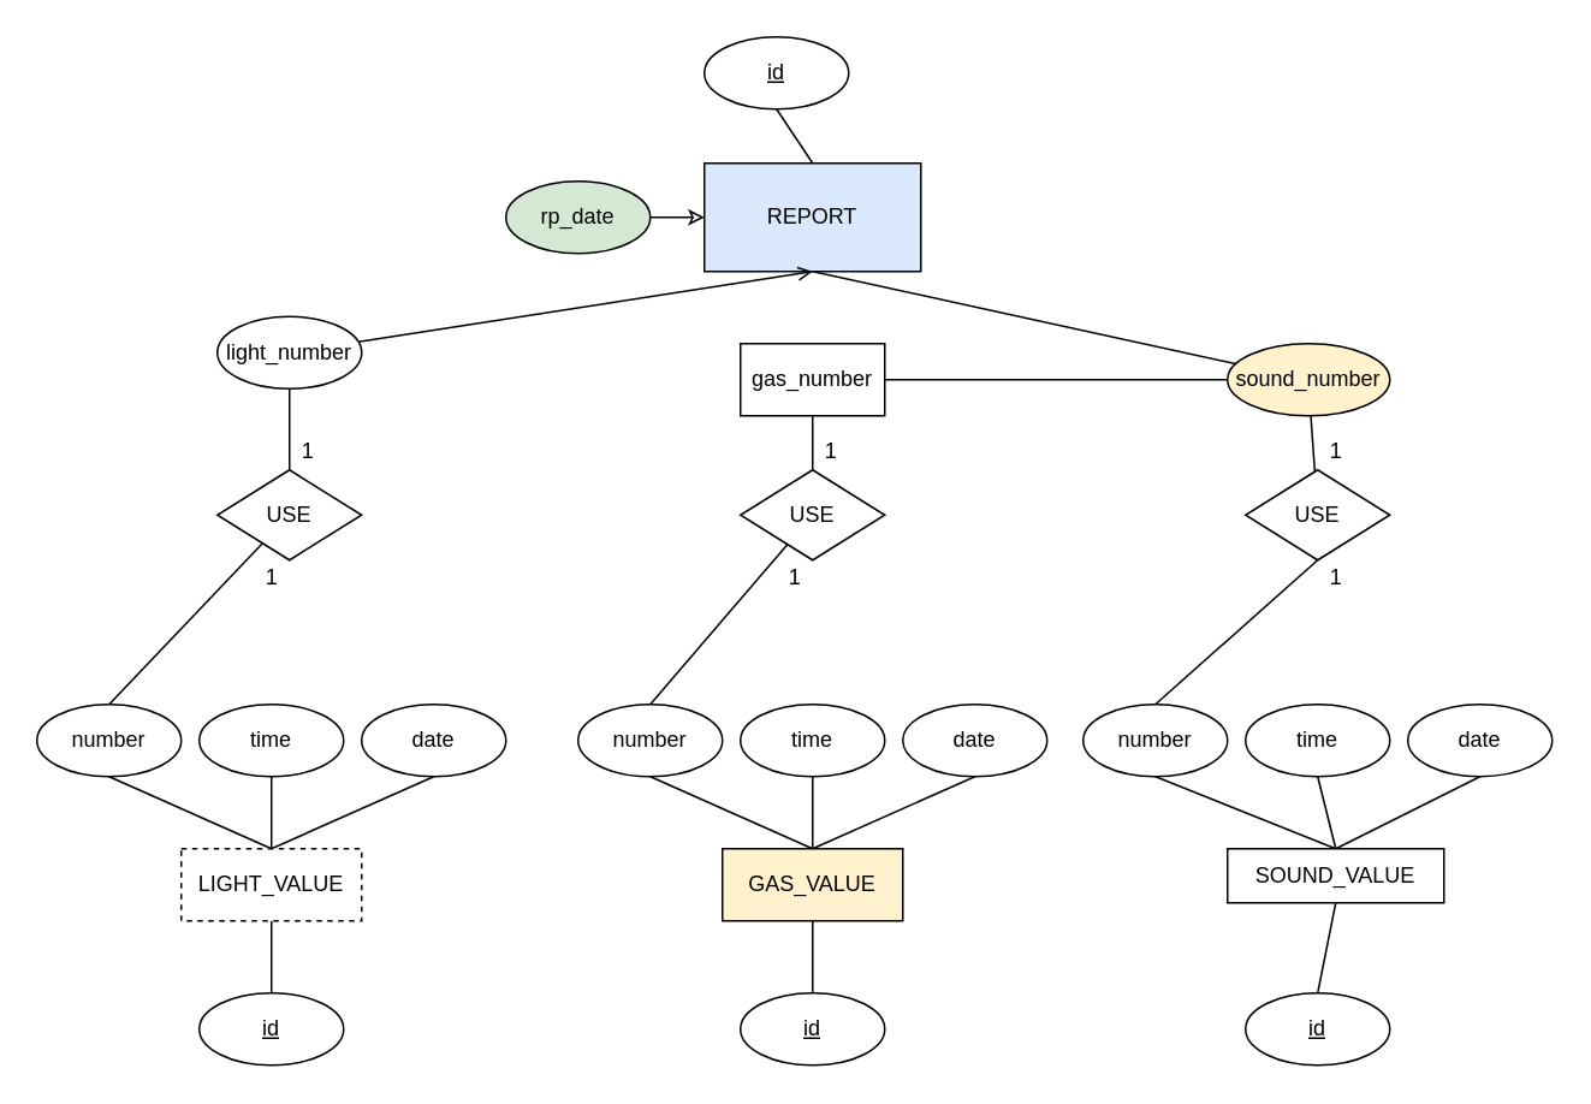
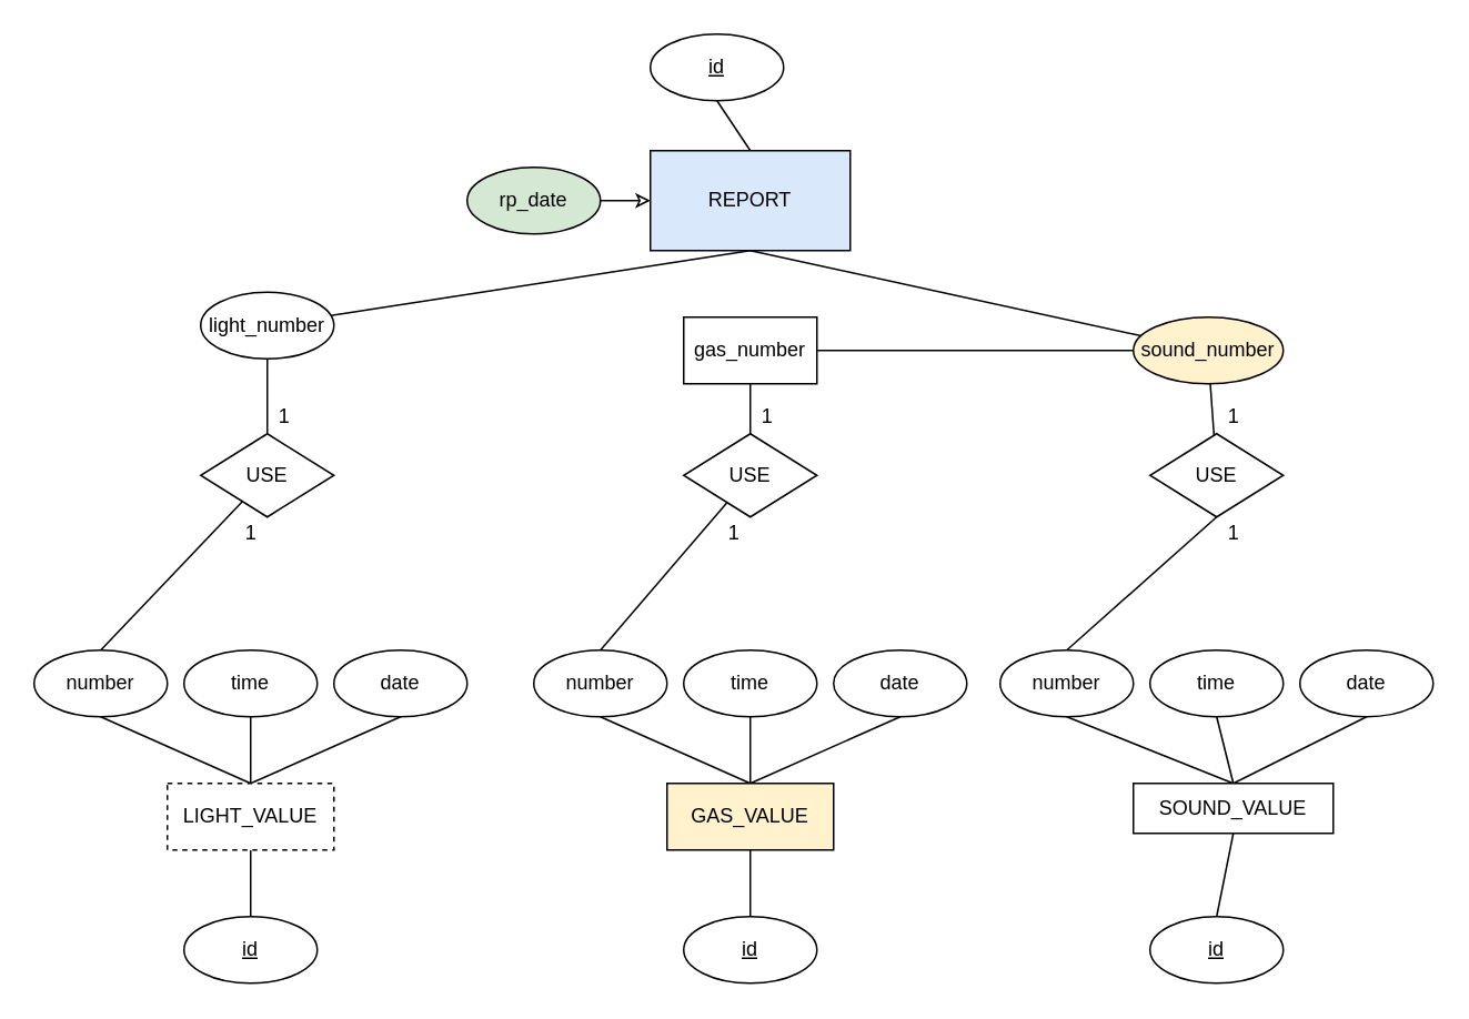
  <mxCell id="0" />
  <mxCell id="1" parent="0" />
  <mxCell id="2" value="time" style="ellipse;whiteSpace=wrap;html=1;align=center;" parent="1" vertex="1"><mxGeometry x="110" y="390" width="80" height="40" as="geometry" /></mxCell>
  <mxCell id="3" style="edgeStyle=none;rounded=0;orthogonalLoop=1;jettySize=auto;html=1;exitX=0.5;exitY=1;exitDx=0;exitDy=0;entryX=0.5;entryY=0;entryDx=0;entryDy=0;endArrow=none;endFill=0;" parent="1" source="4" target="8" edge="1"><mxGeometry relative="1" as="geometry" /></mxCell>
  <mxCell id="4" value="number" style="ellipse;whiteSpace=wrap;html=1;align=center;" parent="1" vertex="1"><mxGeometry x="20" y="390" width="80" height="40" as="geometry" /></mxCell>
  <mxCell id="5" style="rounded=0;orthogonalLoop=1;jettySize=auto;html=1;exitX=0.5;exitY=0;exitDx=0;exitDy=0;entryX=0.5;entryY=1;entryDx=0;entryDy=0;endArrow=none;endFill=0;" parent="1" source="8" target="2" edge="1"><mxGeometry relative="1" as="geometry" /></mxCell>
  <mxCell id="6" style="rounded=0;orthogonalLoop=1;jettySize=auto;html=1;exitX=0.5;exitY=0;exitDx=0;exitDy=0;entryX=0.5;entryY=1;entryDx=0;entryDy=0;endArrow=none;endFill=0;" edge="1" parent="1" source="8" target="9"><mxGeometry relative="1" as="geometry" /></mxCell>
  <mxCell id="7" style="edgeStyle=none;rounded=0;orthogonalLoop=1;jettySize=auto;html=1;exitX=0.5;exitY=1;exitDx=0;exitDy=0;entryX=0.5;entryY=0;entryDx=0;entryDy=0;endArrow=none;endFill=0;" edge="1" parent="1" source="8" target="40"><mxGeometry relative="1" as="geometry" /></mxCell>
  <mxCell id="8" value="LIGHT_VALUE" style="whiteSpace=wrap;html=1;align=center;dashed=1;" parent="1" vertex="1"><mxGeometry x="100" y="470" width="100" height="40" as="geometry" /></mxCell>
  <mxCell id="9" value="date" style="ellipse;whiteSpace=wrap;html=1;" vertex="1" parent="1"><mxGeometry x="200" y="390" width="80" height="40" as="geometry" /></mxCell>
  <mxCell id="10" value="time" style="ellipse;whiteSpace=wrap;html=1;align=center;" vertex="1" parent="1"><mxGeometry x="410" y="390" width="80" height="40" as="geometry" /></mxCell>
  <mxCell id="11" style="edgeStyle=none;rounded=0;orthogonalLoop=1;jettySize=auto;html=1;exitX=0.5;exitY=1;exitDx=0;exitDy=0;entryX=0.5;entryY=0;entryDx=0;entryDy=0;endArrow=none;endFill=0;" edge="1" parent="1" source="12" target="16"><mxGeometry relative="1" as="geometry" /></mxCell>
  <mxCell id="12" value="number" style="ellipse;whiteSpace=wrap;html=1;align=center;" vertex="1" parent="1"><mxGeometry x="320" y="390" width="80" height="40" as="geometry" /></mxCell>
  <mxCell id="13" style="rounded=0;orthogonalLoop=1;jettySize=auto;html=1;exitX=0.5;exitY=0;exitDx=0;exitDy=0;entryX=0.5;entryY=1;entryDx=0;entryDy=0;endArrow=none;endFill=0;" edge="1" parent="1" source="16" target="10"><mxGeometry relative="1" as="geometry" /></mxCell>
  <mxCell id="14" style="rounded=0;orthogonalLoop=1;jettySize=auto;html=1;exitX=0.5;exitY=0;exitDx=0;exitDy=0;entryX=0.5;entryY=1;entryDx=0;entryDy=0;endArrow=none;endFill=0;" edge="1" parent="1" source="16" target="17"><mxGeometry relative="1" as="geometry" /></mxCell>
  <mxCell id="15" style="edgeStyle=none;rounded=0;orthogonalLoop=1;jettySize=auto;html=1;exitX=0.5;exitY=1;exitDx=0;exitDy=0;entryX=0.5;entryY=0;entryDx=0;entryDy=0;endArrow=none;endFill=0;" edge="1" parent="1" source="16" target="42"><mxGeometry relative="1" as="geometry" /></mxCell>
  <mxCell id="16" value="GAS_VALUE" style="whiteSpace=wrap;html=1;align=center;fillColor=#fff2cc;" vertex="1" parent="1"><mxGeometry x="400" y="470" width="100" height="40" as="geometry" /></mxCell>
  <mxCell id="17" value="date" style="ellipse;whiteSpace=wrap;html=1;" vertex="1" parent="1"><mxGeometry x="500" y="390" width="80" height="40" as="geometry" /></mxCell>
  <mxCell id="18" value="time" style="ellipse;whiteSpace=wrap;html=1;align=center;" vertex="1" parent="1"><mxGeometry x="690" y="390" width="80" height="40" as="geometry" /></mxCell>
  <mxCell id="19" style="edgeStyle=none;rounded=0;orthogonalLoop=1;jettySize=auto;html=1;exitX=0.5;exitY=1;exitDx=0;exitDy=0;entryX=0.5;entryY=0;entryDx=0;entryDy=0;endArrow=none;endFill=0;" edge="1" parent="1" source="21" target="25"><mxGeometry relative="1" as="geometry" /></mxCell>
  <mxCell id="20" style="edgeStyle=none;rounded=0;orthogonalLoop=1;jettySize=auto;html=1;exitX=0.5;exitY=0;exitDx=0;exitDy=0;entryX=0.5;entryY=1;entryDx=0;entryDy=0;endArrow=none;endFill=0;" edge="1" parent="1" source="21" target="46"><mxGeometry relative="1" as="geometry" /></mxCell>
  <mxCell id="21" value="number" style="ellipse;whiteSpace=wrap;html=1;align=center;" vertex="1" parent="1"><mxGeometry x="600" y="390" width="80" height="40" as="geometry" /></mxCell>
  <mxCell id="22" style="rounded=0;orthogonalLoop=1;jettySize=auto;html=1;exitX=0.5;exitY=0;exitDx=0;exitDy=0;entryX=0.5;entryY=1;entryDx=0;entryDy=0;endArrow=none;endFill=0;" edge="1" parent="1" source="25" target="18"><mxGeometry relative="1" as="geometry" /></mxCell>
  <mxCell id="23" style="rounded=0;orthogonalLoop=1;jettySize=auto;html=1;exitX=0.5;exitY=0;exitDx=0;exitDy=0;entryX=0.5;entryY=1;entryDx=0;entryDy=0;endArrow=none;endFill=0;" edge="1" parent="1" source="25" target="26"><mxGeometry relative="1" as="geometry" /></mxCell>
  <mxCell id="24" style="edgeStyle=none;rounded=0;orthogonalLoop=1;jettySize=auto;html=1;exitX=0.5;exitY=1;exitDx=0;exitDy=0;entryX=0.5;entryY=0;entryDx=0;entryDy=0;endArrow=none;endFill=0;" edge="1" parent="1" source="25" target="41"><mxGeometry relative="1" as="geometry" /></mxCell>
  <mxCell id="25" value="SOUND_VALUE" style="whiteSpace=wrap;html=1;align=center;" vertex="1" parent="1"><mxGeometry x="680" y="470" width="120" height="30" as="geometry" /></mxCell>
  <mxCell id="26" value="date" style="ellipse;whiteSpace=wrap;html=1;" vertex="1" parent="1"><mxGeometry x="780" y="390" width="80" height="40" as="geometry" /></mxCell>
  <mxCell id="27" style="edgeStyle=none;rounded=0;orthogonalLoop=1;jettySize=auto;html=1;exitX=0.5;exitY=0;exitDx=0;exitDy=0;entryX=0.5;entryY=1;entryDx=0;entryDy=0;endArrow=none;endFill=0;" edge="1" parent="1" source="28" target="43"><mxGeometry relative="1" as="geometry" /></mxCell>
  <mxCell id="28" value="REPORT" style="rounded=0;whiteSpace=wrap;html=1;fillColor=#dae8fc;" vertex="1" parent="1"><mxGeometry x="390" y="90" width="120" height="60" as="geometry" /></mxCell>
  <mxCell id="29" style="edgeStyle=none;rounded=0;orthogonalLoop=1;jettySize=auto;html=1;exitX=1;exitY=0.5;exitDx=0;exitDy=0;entryX=0;entryY=0.5;entryDx=0;entryDy=0;endArrow=classic;endFill=0;" edge="1" parent="1" source="30" target="28"><mxGeometry relative="1" as="geometry" /></mxCell>
  <mxCell id="30" value="rp_date" style="ellipse;whiteSpace=wrap;html=1;fillColor=#d5e8d4;" vertex="1" parent="1"><mxGeometry x="280" y="100" width="80" height="40" as="geometry" /></mxCell>
- <mxCell id="31" style="edgeStyle=none;rounded=0;orthogonalLoop=1;jettySize=auto;html=1;entryX=0.5;entryY=1;entryDx=0;entryDy=0;endArrow=open;endFill=0;" edge="1" parent="1" source="33" target="28"><mxGeometry relative="1" as="geometry"><Array as="points" /></mxGeometry></mxCell>
+ <mxCell id="31" style="edgeStyle=none;rounded=0;orthogonalLoop=1;jettySize=auto;html=1;entryX=0.5;entryY=1;entryDx=0;entryDy=0;endArrow=none;endFill=0;" edge="1" parent="1" source="33" target="28"><mxGeometry relative="1" as="geometry"><Array as="points" /></mxGeometry></mxCell>
  <mxCell id="32" style="edgeStyle=none;rounded=0;orthogonalLoop=1;jettySize=auto;html=1;entryX=0.5;entryY=0;entryDx=0;entryDy=0;endArrow=none;endFill=0;" edge="1" parent="1" source="33" target="45"><mxGeometry relative="1" as="geometry" /></mxCell>
  <mxCell id="33" value="light_number" style="ellipse;whiteSpace=wrap;html=1;" vertex="1" parent="1"><mxGeometry x="120" y="175" width="80" height="40" as="geometry" /></mxCell>
  <mxCell id="34" value="" style="edgeStyle=none;rounded=0;orthogonalLoop=1;jettySize=auto;html=1;endArrow=none;endFill=0;" edge="1" parent="1" source="36" target="39"><mxGeometry relative="1" as="geometry" /></mxCell>
  <mxCell id="35" style="edgeStyle=none;rounded=0;orthogonalLoop=1;jettySize=auto;html=1;endArrow=none;endFill=0;" edge="1" parent="1" source="36" target="48"><mxGeometry relative="1" as="geometry" /></mxCell>
  <mxCell id="36" value="gas_number" style="whiteSpace=wrap;html=1;rounded=0;" vertex="1" parent="1"><mxGeometry x="410" y="190" width="80" height="40" as="geometry" /></mxCell>
  <mxCell id="37" style="edgeStyle=none;rounded=0;orthogonalLoop=1;jettySize=auto;html=1;endArrow=none;endFill=0;" edge="1" parent="1" source="39"><mxGeometry relative="1" as="geometry"><mxPoint x="450" y="150" as="targetPoint" /></mxGeometry></mxCell>
  <mxCell id="38" style="edgeStyle=none;rounded=0;orthogonalLoop=1;jettySize=auto;html=1;endArrow=none;endFill=0;" edge="1" parent="1" source="39" target="46"><mxGeometry relative="1" as="geometry" /></mxCell>
  <mxCell id="39" value="sound_number" style="ellipse;whiteSpace=wrap;html=1;fillColor=#fff2cc;" vertex="1" parent="1"><mxGeometry x="680" y="190" width="90" height="40" as="geometry" /></mxCell>
  <mxCell id="40" value="id" style="ellipse;whiteSpace=wrap;html=1;align=center;fontStyle=4;" vertex="1" parent="1"><mxGeometry x="110" y="550" width="80" height="40" as="geometry" /></mxCell>
  <mxCell id="41" value="id" style="ellipse;whiteSpace=wrap;html=1;align=center;fontStyle=4;" vertex="1" parent="1"><mxGeometry x="690" y="550" width="80" height="40" as="geometry" /></mxCell>
  <mxCell id="42" value="id" style="ellipse;whiteSpace=wrap;html=1;align=center;fontStyle=4;" vertex="1" parent="1"><mxGeometry x="410" y="550" width="80" height="40" as="geometry" /></mxCell>
  <mxCell id="43" value="id" style="ellipse;whiteSpace=wrap;html=1;align=center;fontStyle=4;" vertex="1" parent="1"><mxGeometry x="390" y="20" width="80" height="40" as="geometry" /></mxCell>
  <mxCell id="44" style="edgeStyle=none;rounded=0;orthogonalLoop=1;jettySize=auto;html=1;entryX=0.5;entryY=0;entryDx=0;entryDy=0;endArrow=none;endFill=0;" edge="1" parent="1" source="45" target="4"><mxGeometry relative="1" as="geometry" /></mxCell>
  <mxCell id="45" value="USE" style="shape=rhombus;perimeter=rhombusPerimeter;whiteSpace=wrap;html=1;align=center;" vertex="1" parent="1"><mxGeometry x="120" y="260" width="80" height="50" as="geometry" /></mxCell>
  <mxCell id="46" value="USE" style="shape=rhombus;perimeter=rhombusPerimeter;whiteSpace=wrap;html=1;align=center;" vertex="1" parent="1"><mxGeometry x="690" y="260" width="80" height="50" as="geometry" /></mxCell>
  <mxCell id="47" style="edgeStyle=none;rounded=0;orthogonalLoop=1;jettySize=auto;html=1;entryX=0.5;entryY=0;entryDx=0;entryDy=0;endArrow=none;endFill=0;" edge="1" parent="1" source="48" target="12"><mxGeometry relative="1" as="geometry" /></mxCell>
  <mxCell id="48" value="USE" style="shape=rhombus;perimeter=rhombusPerimeter;whiteSpace=wrap;html=1;align=center;" vertex="1" parent="1"><mxGeometry x="410" y="260" width="80" height="50" as="geometry" /></mxCell>
  <mxCell id="49" value="1" style="text;html=1;align=center;verticalAlign=middle;resizable=0;points=[];autosize=1;strokeColor=none;fillColor=none;" vertex="1" parent="1"><mxGeometry x="730" y="240" width="20" height="20" as="geometry" /></mxCell>
  <mxCell id="50" value="1" style="text;html=1;align=center;verticalAlign=middle;resizable=0;points=[];autosize=1;strokeColor=none;fillColor=none;" vertex="1" parent="1"><mxGeometry x="730" y="310" width="20" height="20" as="geometry" /></mxCell>
  <mxCell id="51" value="1" style="text;html=1;align=center;verticalAlign=middle;resizable=0;points=[];autosize=1;strokeColor=none;fillColor=none;" vertex="1" parent="1"><mxGeometry x="450" y="240" width="20" height="20" as="geometry" /></mxCell>
  <mxCell id="52" value="1" style="text;html=1;align=center;verticalAlign=middle;resizable=0;points=[];autosize=1;strokeColor=none;fillColor=none;" vertex="1" parent="1"><mxGeometry x="430" y="310" width="20" height="20" as="geometry" /></mxCell>
  <mxCell id="53" value="1" style="text;html=1;align=center;verticalAlign=middle;resizable=0;points=[];autosize=1;strokeColor=none;fillColor=none;" vertex="1" parent="1"><mxGeometry x="160" y="240" width="20" height="20" as="geometry" /></mxCell>
  <mxCell id="54" value="1" style="text;html=1;align=center;verticalAlign=middle;resizable=0;points=[];autosize=1;strokeColor=none;fillColor=none;" vertex="1" parent="1"><mxGeometry x="140" y="310" width="20" height="20" as="geometry" /></mxCell>
